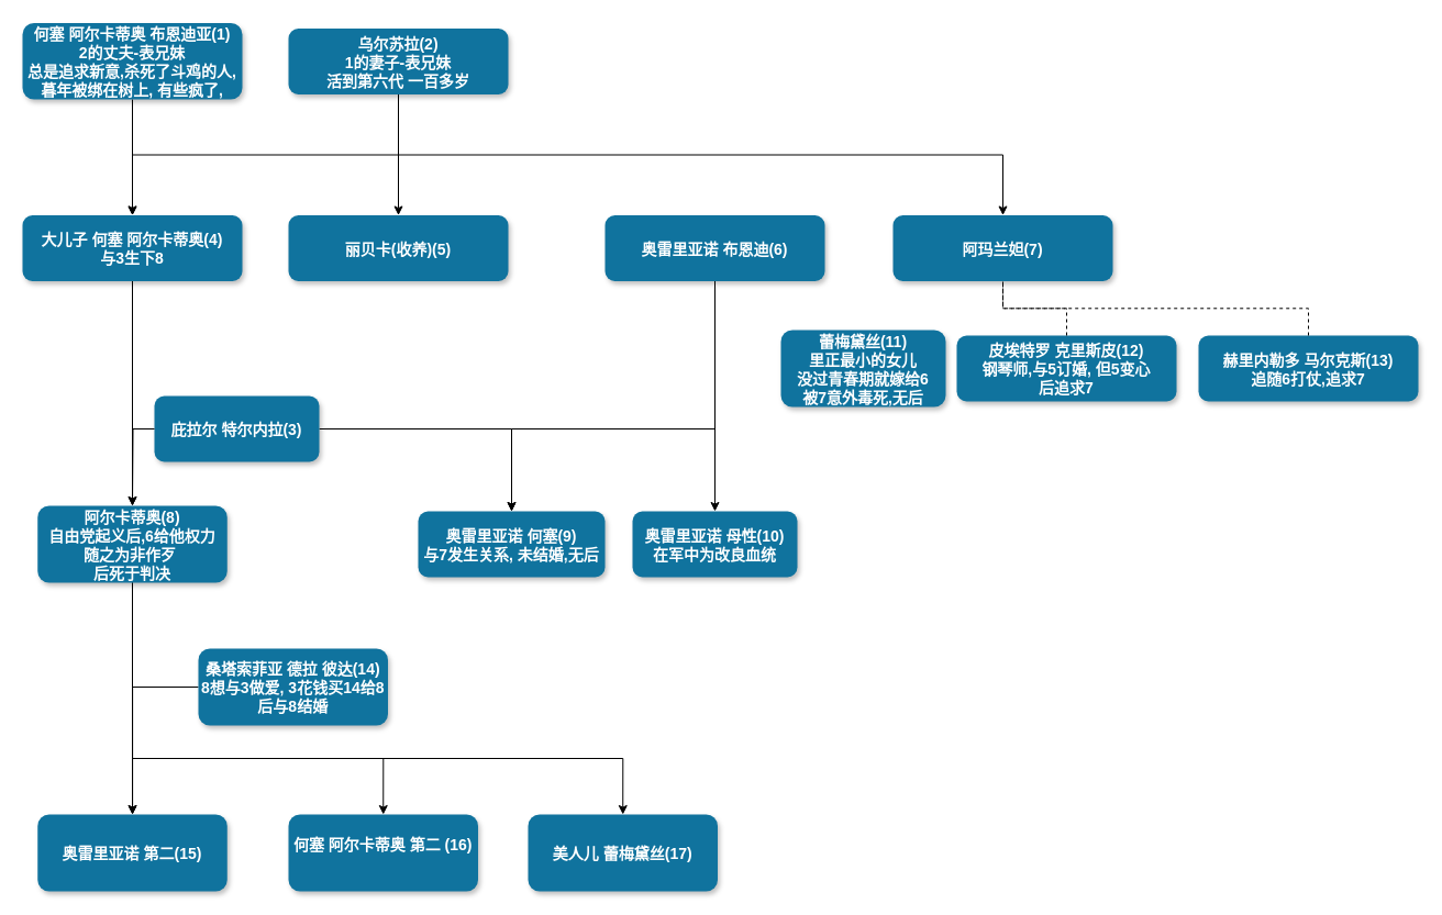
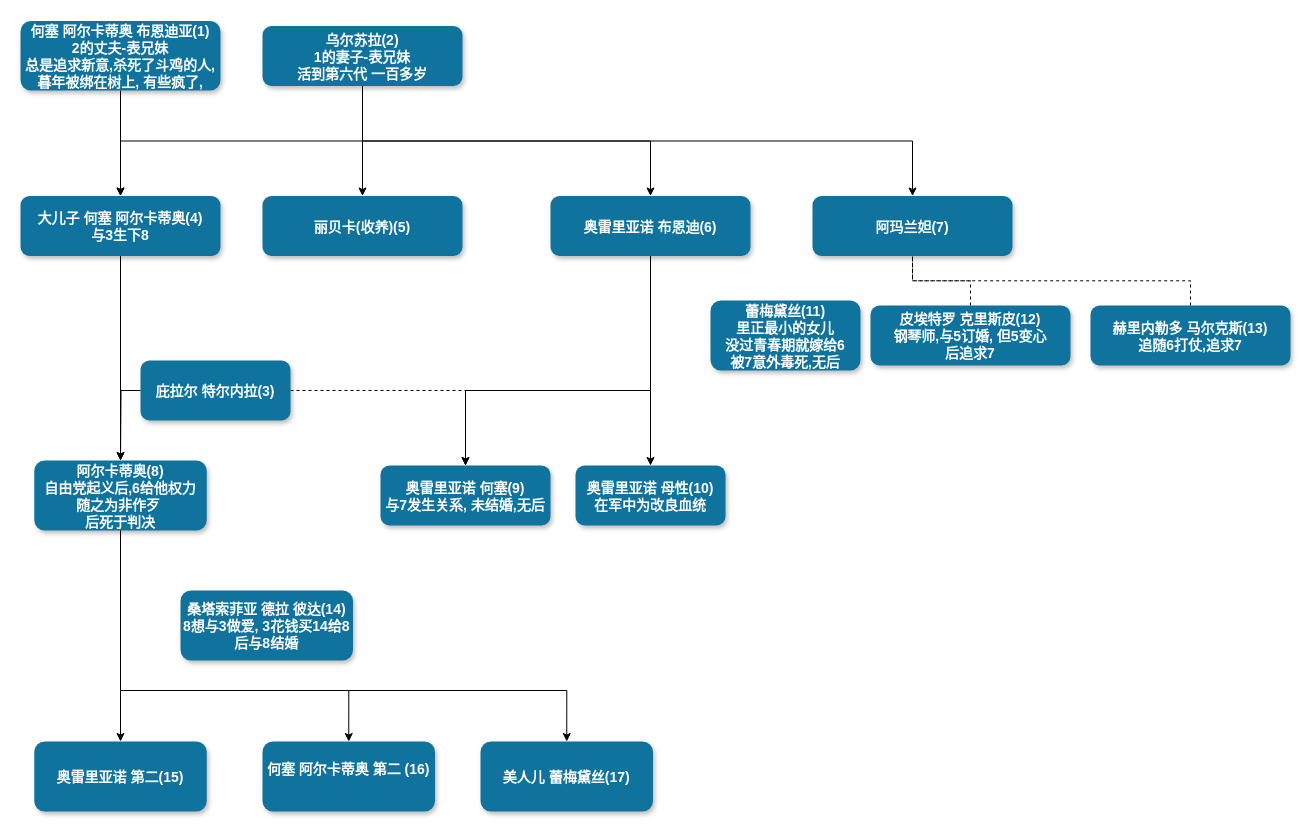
  <mxCell id="0" />
  <mxCell id="1" parent="0" />
  <mxCell id="2" style="edgeStyle=none;rounded=0;orthogonalLoop=1;jettySize=auto;html=1;exitX=0.5;exitY=1;exitDx=0;exitDy=0;entryX=0.5;entryY=0;entryDx=0;entryDy=0;" edge="1" parent="1" source="3" target="7"><mxGeometry relative="1" as="geometry" /></mxCell>
  <mxCell id="3" value="何塞 阿尔卡蒂奥 布恩迪亚(1)&#10;2的丈夫-表兄妹&#10;总是追求新意,杀死了斗鸡的人,&#10;暮年被绑在树上, 有些疯了," style="rounded=1;fillColor=#10739E;strokeColor=none;shadow=1;gradientColor=none;fontStyle=1;fontColor=#FFFFFF;fontSize=14;" parent="1" vertex="1"><mxGeometry x="20" y="20.5" width="200" height="69.5" as="geometry" /></mxCell>
  <mxCell id="4" style="edgeStyle=orthogonalEdgeStyle;rounded=0;orthogonalLoop=1;jettySize=auto;html=1;exitX=0.5;exitY=1;exitDx=0;exitDy=0;entryX=0.5;entryY=0;entryDx=0;entryDy=0;" edge="1" parent="1" source="6" target="7"><mxGeometry relative="1" as="geometry" /></mxCell>
  <mxCell id="5" style="edgeStyle=orthogonalEdgeStyle;rounded=0;orthogonalLoop=1;jettySize=auto;html=1;exitX=0.5;exitY=1;exitDx=0;exitDy=0;" edge="1" parent="1" source="6" target="12"><mxGeometry relative="1" as="geometry" /></mxCell>
  <mxCell id="6" value="乌尔苏拉(2)&#10;1的妻子-表兄妹&#10;活到第六代 一百多岁" style="rounded=1;fillColor=#10739E;strokeColor=none;shadow=1;gradientColor=none;fontStyle=1;fontColor=#FFFFFF;fontSize=14;" parent="1" vertex="1"><mxGeometry x="262" y="25.5" width="200" height="60" as="geometry" /></mxCell>
  <mxCell id="7" value="大儿子 何塞 阿尔卡蒂奥(4)&#10;与3生下8" style="rounded=1;fillColor=#10739E;strokeColor=none;shadow=1;gradientColor=none;fontStyle=1;fontColor=#FFFFFF;fontSize=14;" parent="1" vertex="1"><mxGeometry x="20" y="195.5" width="200" height="60" as="geometry" /></mxCell>
  <mxCell id="8" value="丽贝卡(收养)(5)" style="rounded=1;fillColor=#10739E;strokeColor=none;shadow=1;gradientColor=none;fontStyle=1;fontColor=#FFFFFF;fontSize=14;" parent="1" vertex="1"><mxGeometry x="262" y="195.5" width="200" height="60" as="geometry" /></mxCell>
  <mxCell id="9" style="edgeStyle=orthogonalEdgeStyle;rounded=0;orthogonalLoop=1;jettySize=auto;html=1;exitX=0.5;exitY=1;exitDx=0;exitDy=0;entryX=0.5;entryY=0;entryDx=0;entryDy=0;" edge="1" parent="1" source="11" target="23"><mxGeometry relative="1" as="geometry"><Array as="points"><mxPoint x="650" y="390" /><mxPoint x="465" y="390" /></Array></mxGeometry></mxCell>
  <mxCell id="10" style="edgeStyle=orthogonalEdgeStyle;rounded=0;orthogonalLoop=1;jettySize=auto;html=1;exitX=0.5;exitY=1;exitDx=0;exitDy=0;entryX=0.5;entryY=0;entryDx=0;entryDy=0;" edge="1" parent="1" source="11" target="24"><mxGeometry relative="1" as="geometry" /></mxCell>
  <mxCell id="11" value="奥雷里亚诺 布恩迪(6)" style="rounded=1;fillColor=#10739E;strokeColor=none;shadow=1;gradientColor=none;fontStyle=1;fontColor=#FFFFFF;fontSize=14;" parent="1" vertex="1"><mxGeometry x="550" y="195.5" width="200" height="60" as="geometry" /></mxCell>
  <mxCell id="12" value="阿玛兰妲(7)" style="rounded=1;fillColor=#10739E;strokeColor=none;shadow=1;gradientColor=none;fontStyle=1;fontColor=#FFFFFF;fontSize=14;" parent="1" vertex="1"><mxGeometry x="812" y="195.5" width="200" height="60" as="geometry" /></mxCell>
+ <mxCell id="13" value="" style="endArrow=classic;html=1;rounded=0;exitX=0.5;exitY=1;exitDx=0;exitDy=0;entryX=0.5;entryY=0;entryDx=0;entryDy=0;edgeStyle=orthogonalEdgeStyle;" edge="1" parent="1" source="6" target="11"><mxGeometry width="50" height="50" relative="1" as="geometry"><mxPoint x="360" y="140" as="sourcePoint" /><mxPoint x="630" y="140" as="targetPoint" /></mxGeometry></mxCell>
  <mxCell id="14" value="" style="endArrow=classic;html=1;rounded=0;entryX=0.5;entryY=0;entryDx=0;entryDy=0;exitX=0.5;exitY=1;exitDx=0;exitDy=0;edgeStyle=orthogonalEdgeStyle;" edge="1" parent="1" source="6" target="8"><mxGeometry width="50" height="50" relative="1" as="geometry"><mxPoint x="390" y="130" as="sourcePoint" /><mxPoint x="400" y="210" as="targetPoint" /></mxGeometry></mxCell>
- <mxCell id="15" style="edgeStyle=orthogonalEdgeStyle;rounded=0;orthogonalLoop=1;jettySize=auto;html=1;exitX=1;exitY=0.5;exitDx=0;exitDy=0;entryX=0.5;entryY=0;entryDx=0;entryDy=0;" edge="1" parent="1" source="16" target="23"><mxGeometry relative="1" as="geometry" /></mxCell>
+ <mxCell id="15" style="edgeStyle=orthogonalEdgeStyle;rounded=0;orthogonalLoop=1;jettySize=auto;html=1;exitX=1;exitY=0.5;exitDx=0;exitDy=0;entryX=0.5;entryY=0;entryDx=0;entryDy=0;dashed=1;" edge="1" parent="1" source="16" target="23"><mxGeometry relative="1" as="geometry" /></mxCell>
  <mxCell id="16" value="庇拉尔 特尔内拉(3)" style="rounded=1;fillColor=#10739E;strokeColor=none;shadow=1;gradientColor=none;fontStyle=1;fontColor=#FFFFFF;fontSize=14;" vertex="1" parent="1"><mxGeometry x="140" y="360" width="150" height="60" as="geometry" /></mxCell>
  <mxCell id="17" style="edgeStyle=orthogonalEdgeStyle;rounded=0;orthogonalLoop=1;jettySize=auto;html=1;exitX=0.5;exitY=1;exitDx=0;exitDy=0;entryX=0.5;entryY=0;entryDx=0;entryDy=0;" edge="1" parent="1" source="20" target="32"><mxGeometry relative="1" as="geometry" /></mxCell>
  <mxCell id="18" style="edgeStyle=orthogonalEdgeStyle;rounded=0;orthogonalLoop=1;jettySize=auto;html=1;exitX=0.5;exitY=1;exitDx=0;exitDy=0;entryX=0.5;entryY=0;entryDx=0;entryDy=0;" edge="1" parent="1" source="20" target="33"><mxGeometry relative="1" as="geometry"><Array as="points"><mxPoint x="120" y="690" /><mxPoint x="348" y="690" /></Array></mxGeometry></mxCell>
  <mxCell id="19" style="edgeStyle=orthogonalEdgeStyle;rounded=0;orthogonalLoop=1;jettySize=auto;html=1;exitX=0.5;exitY=1;exitDx=0;exitDy=0;entryX=0.5;entryY=0;entryDx=0;entryDy=0;" edge="1" parent="1" source="20" target="34"><mxGeometry relative="1" as="geometry"><Array as="points"><mxPoint x="120" y="690" /><mxPoint x="566" y="690" /></Array></mxGeometry></mxCell>
  <mxCell id="20" value="阿尔卡蒂奥(8)&#10;自由党起义后,6给他权力&#10;随之为非作歹 &#10;后死于判决" style="rounded=1;fillColor=#10739E;strokeColor=none;shadow=1;gradientColor=none;fontStyle=1;fontColor=#FFFFFF;fontSize=14;" vertex="1" parent="1"><mxGeometry x="33.75" y="460" width="172.5" height="70" as="geometry" /></mxCell>
  <mxCell id="21" value="" style="endArrow=classic;html=1;rounded=0;entryX=0.5;entryY=0;entryDx=0;entryDy=0;exitX=0.5;exitY=1;exitDx=0;exitDy=0;" edge="1" parent="1" source="7" target="20"><mxGeometry width="50" height="50" relative="1" as="geometry"><mxPoint x="630" y="530" as="sourcePoint" /><mxPoint x="680" y="480" as="targetPoint" /></mxGeometry></mxCell>
  <mxCell id="22" value="" style="endArrow=classic;html=1;rounded=0;exitX=0;exitY=0.5;exitDx=0;exitDy=0;edgeStyle=orthogonalEdgeStyle;" edge="1" parent="1" source="16"><mxGeometry width="50" height="50" relative="1" as="geometry"><mxPoint x="630" y="430" as="sourcePoint" /><mxPoint x="120" y="460" as="targetPoint" /></mxGeometry></mxCell>
  <mxCell id="23" value="奥雷里亚诺 何塞(9)&#10;与7发生关系, 未结婚,无后" style="rounded=1;fillColor=#10739E;strokeColor=none;shadow=1;gradientColor=none;fontStyle=1;fontColor=#FFFFFF;fontSize=14;" vertex="1" parent="1"><mxGeometry x="380" y="465" width="170" height="60" as="geometry" /></mxCell>
  <mxCell id="24" value="奥雷里亚诺 母性(10)&#10;在军中为改良血统" style="rounded=1;fillColor=#10739E;strokeColor=none;shadow=1;gradientColor=none;fontStyle=1;fontColor=#FFFFFF;fontSize=14;" vertex="1" parent="1"><mxGeometry x="575" y="465" width="150" height="60" as="geometry" /></mxCell>
  <mxCell id="25" value="蕾梅黛丝(11)&#10;里正最小的女儿&#10;没过青春期就嫁给6&#10;被7意外毒死,无后" style="rounded=1;fillColor=#10739E;strokeColor=none;shadow=1;gradientColor=none;fontStyle=1;fontColor=#FFFFFF;fontSize=14;" vertex="1" parent="1"><mxGeometry x="710" y="300" width="150" height="70" as="geometry" /></mxCell>
  <mxCell id="26" value="皮埃特罗 克里斯皮(12)&#10;钢琴师,与5订婚, 但5变心&#10;后追求7" style="rounded=1;fillColor=#10739E;strokeColor=none;shadow=1;gradientColor=none;fontStyle=1;fontColor=#FFFFFF;fontSize=14;" vertex="1" parent="1"><mxGeometry x="870" y="305" width="200" height="60" as="geometry" /></mxCell>
  <mxCell id="27" value="赫里内勒多 马尔克斯(13)&#10;追随6打仗,追求7" style="rounded=1;fillColor=#10739E;strokeColor=none;shadow=1;gradientColor=none;fontStyle=1;fontColor=#FFFFFF;fontSize=14;" vertex="1" parent="1"><mxGeometry x="1090" y="305" width="200" height="60" as="geometry" /></mxCell>
  <mxCell id="28" value="" style="endArrow=none;dashed=1;html=1;rounded=0;entryX=0.5;entryY=1;entryDx=0;entryDy=0;exitX=0.5;exitY=0;exitDx=0;exitDy=0;edgeStyle=orthogonalEdgeStyle;" edge="1" parent="1" source="26" target="12"><mxGeometry width="50" height="50" relative="1" as="geometry"><mxPoint x="1010" y="360" as="sourcePoint" /><mxPoint x="1060" y="310" as="targetPoint" /></mxGeometry></mxCell>
  <mxCell id="29" value="" style="endArrow=none;dashed=1;html=1;rounded=0;exitX=0.5;exitY=0;exitDx=0;exitDy=0;edgeStyle=orthogonalEdgeStyle;entryX=0.5;entryY=1;entryDx=0;entryDy=0;" edge="1" parent="1" source="27" target="12"><mxGeometry width="50" height="50" relative="1" as="geometry"><mxPoint x="1010" y="380" as="sourcePoint" /><mxPoint x="910" y="260" as="targetPoint" /></mxGeometry></mxCell>
- <mxCell id="30" style="edgeStyle=orthogonalEdgeStyle;rounded=0;orthogonalLoop=1;jettySize=auto;html=1;exitX=0;exitY=0.5;exitDx=0;exitDy=0;" edge="1" parent="1" source="31" target="32"><mxGeometry relative="1" as="geometry" /></mxCell>
  <mxCell id="31" value="桑塔索菲亚 德拉 彼达(14)&#10;8想与3做爱, 3花钱买14给8&#10;后与8结婚" style="rounded=1;fillColor=#10739E;strokeColor=none;shadow=1;gradientColor=none;fontStyle=1;fontColor=#FFFFFF;fontSize=14;" vertex="1" parent="1"><mxGeometry x="180" y="590" width="172.5" height="70" as="geometry" /></mxCell>
  <mxCell id="32" value="奥雷里亚诺 第二(15)" style="rounded=1;fillColor=#10739E;strokeColor=none;shadow=1;gradientColor=none;fontStyle=1;fontColor=#FFFFFF;fontSize=14;" vertex="1" parent="1"><mxGeometry x="33.75" y="741" width="172.5" height="70" as="geometry" /></mxCell>
  <mxCell id="33" value="何塞 阿尔卡蒂奥 第二 (16)&#10;" style="rounded=1;fillColor=#10739E;strokeColor=none;shadow=1;gradientColor=none;fontStyle=1;fontColor=#FFFFFF;fontSize=14;" vertex="1" parent="1"><mxGeometry x="262" y="741" width="172.5" height="70" as="geometry" /></mxCell>
  <mxCell id="34" value="美人儿 蕾梅黛丝(17)" style="rounded=1;fillColor=#10739E;strokeColor=none;shadow=1;gradientColor=none;fontStyle=1;fontColor=#FFFFFF;fontSize=14;" vertex="1" parent="1"><mxGeometry x="480" y="741" width="172.5" height="70" as="geometry" /></mxCell>
